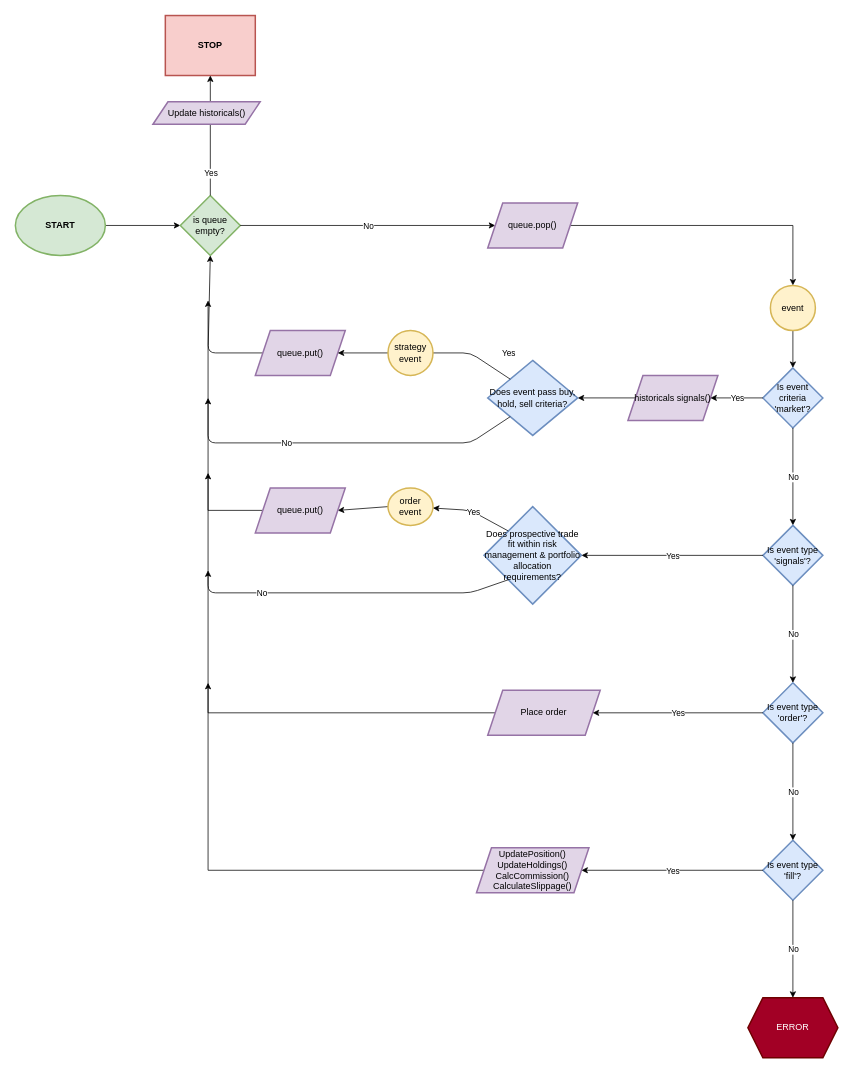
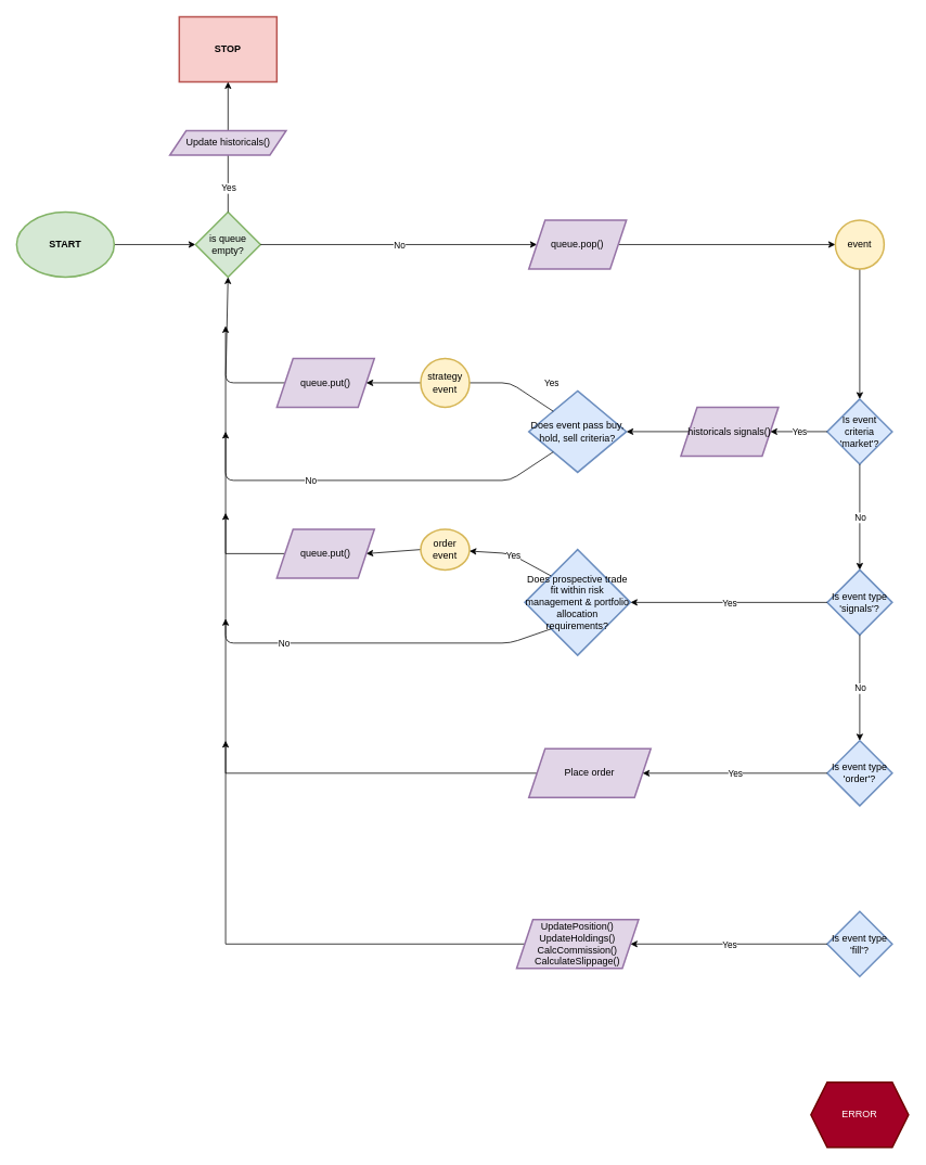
  <mxCell id="0" />
  <mxCell id="1" parent="0" />
  <mxCell id="2" value="" style="edgeStyle=orthogonalEdgeStyle;rounded=0;orthogonalLoop=1;jettySize=auto;html=1;" parent="1" source="3" target="4" edge="1"><mxGeometry relative="1" as="geometry" /></mxCell>
  <mxCell id="3" value="&lt;b&gt;START&lt;/b&gt;&lt;span style=&quot;color: rgba(0 , 0 , 0 , 0) ; font-family: monospace ; font-size: 0px&quot;&gt;%3CmxGraphModel%3E%3Croot%3E%3CmxCell%20id%3D%220%22%2F%3E%3CmxCell%20id%3D%221%22%20parent%3D%220%22%2F%3E%3CmxCell%20id%3D%222%22%20value%3D%22%22%20style%3D%22ellipse%3BwhiteSpace%3Dwrap%3Bhtml%3D1%3BstrokeWidth%3D2%3B%22%20vertex%3D%221%22%20parent%3D%221%22%3E%3CmxGeometry%20x%3D%22350%22%20y%3D%22370%22%20width%3D%22120%22%20height%3D%2280%22%20as%3D%22geometry%22%2F%3E%3C%2FmxCell%3E%3C%2Froot%3E%3C%2FmxGraphModel%3E&lt;/span&gt;&lt;span style=&quot;color: rgba(0 , 0 , 0 , 0) ; font-family: monospace ; font-size: 0px&quot;&gt;%3CmxGraphModel%3E%3Croot%3E%3CmxCell%20id%3D%220%22%2F%3E%3CmxCell%20id%3D%221%22%20parent%3D%220%22%2F%3E%3CmxCell%20id%3D%222%22%20value%3D%22%22%20style%3D%22ellipse%3BwhiteSpace%3Dwrap%3Bhtml%3D1%3BstrokeWidth%3D2%3B%22%20vertex%3D%221%22%20parent%3D%221%22%3E%3CmxGeometry%20x%3D%22350%22%20y%3D%22370%22%20width%3D%22120%22%20height%3D%2280%22%20as%3D%22geometry%22%2F%3E%3C%2FmxCell%3E%3C%2Froot%3E%3C%2FmxGraphModel%3E&lt;/span&gt;" style="ellipse;whiteSpace=wrap;html=1;strokeWidth=2;fillColor=#d5e8d4;strokeColor=#82b366;" parent="1" vertex="1"><mxGeometry x="20" y="260" width="120" height="80" as="geometry" /></mxCell>
  <mxCell id="4" value="is queue empty?" style="rhombus;whiteSpace=wrap;html=1;strokeColor=#82b366;strokeWidth=2;fillColor=#d5e8d4;" parent="1" vertex="1"><mxGeometry x="240" y="260" width="80" height="80" as="geometry" /></mxCell>
  <mxCell id="5" value="&lt;b&gt;STOP&lt;/b&gt;" style="whiteSpace=wrap;html=1;strokeColor=#b85450;strokeWidth=2;fillColor=#f8cecc;rounded=0;" parent="1" vertex="1"><mxGeometry x="220" y="20" width="120" height="80" as="geometry" /></mxCell>
  <mxCell id="6" value="" style="endArrow=classic;html=1;entryX=0.5;entryY=1;entryDx=0;entryDy=0;exitX=0.5;exitY=0;exitDx=0;exitDy=0;" parent="1" source="4" target="5" edge="1"><mxGeometry relative="1" as="geometry"><mxPoint x="280" y="240" as="sourcePoint" /><mxPoint x="347" y="480" as="targetPoint" /></mxGeometry></mxCell>
  <mxCell id="7" value="Yes" style="edgeLabel;resizable=0;html=1;align=center;verticalAlign=middle;" parent="6" connectable="0" vertex="1"><mxGeometry relative="1" as="geometry"><mxPoint y="50" as="offset" /></mxGeometry></mxCell>
  <mxCell id="8" value="" style="endArrow=classic;html=1;exitX=1;exitY=0.5;exitDx=0;exitDy=0;entryX=0;entryY=0.5;entryDx=0;entryDy=0;" parent="1" source="4" target="11" edge="1"><mxGeometry relative="1" as="geometry"><mxPoint x="247" y="480" as="sourcePoint" /><mxPoint x="347" y="480" as="targetPoint" /></mxGeometry></mxCell>
  <mxCell id="9" value="No" style="edgeLabel;resizable=0;html=1;align=center;verticalAlign=middle;" parent="8" connectable="0" vertex="1"><mxGeometry relative="1" as="geometry" /></mxCell>
  <mxCell id="10" value="" style="edgeStyle=orthogonalEdgeStyle;rounded=0;orthogonalLoop=1;jettySize=auto;html=1;" parent="1" source="11" target="13" edge="1"><mxGeometry relative="1" as="geometry" /></mxCell>
  <mxCell id="11" value="queue.pop()" style="shape=parallelogram;perimeter=parallelogramPerimeter;whiteSpace=wrap;html=1;fixedSize=1;strokeWidth=2;fillColor=#e1d5e7;strokeColor=#9673a6;" parent="1" vertex="1"><mxGeometry x="650" y="270" width="120" height="60" as="geometry" /></mxCell>
  <mxCell id="12" value="" style="edgeStyle=orthogonalEdgeStyle;rounded=0;orthogonalLoop=1;jettySize=auto;html=1;" parent="1" source="13" target="14" edge="1"><mxGeometry relative="1" as="geometry" /></mxCell>
- <mxCell id="13" value="event" style="ellipse;whiteSpace=wrap;html=1;strokeColor=#d6b656;strokeWidth=2;fillColor=#fff2cc;" parent="1" vertex="1"><mxGeometry x="1027" y="380" width="60" height="60" as="geometry" /></mxCell>
+ <mxCell id="13" value="event" style="ellipse;whiteSpace=wrap;html=1;strokeColor=#d6b656;strokeWidth=2;fillColor=#fff2cc;" parent="1" vertex="1"><mxGeometry x="1027" y="270" width="60" height="60" as="geometry" /></mxCell>
  <mxCell id="14" value="Is event criteria 'market'?" style="rhombus;whiteSpace=wrap;html=1;strokeColor=#6c8ebf;strokeWidth=2;fillColor=#dae8fc;" parent="1" vertex="1"><mxGeometry x="1017" y="490" width="80" height="80" as="geometry" /></mxCell>
  <mxCell id="15" value="" style="edgeStyle=orthogonalEdgeStyle;rounded=0;orthogonalLoop=1;jettySize=auto;html=1;" parent="1" source="16" target="17" edge="1"><mxGeometry relative="1" as="geometry" /></mxCell>
  <mxCell id="16" value="historicals signals()" style="shape=parallelogram;perimeter=parallelogramPerimeter;whiteSpace=wrap;html=1;fixedSize=1;strokeColor=#9673a6;strokeWidth=2;fillColor=#e1d5e7;" parent="1" vertex="1"><mxGeometry x="837" y="500" width="120" height="60" as="geometry" /></mxCell>
  <mxCell id="17" value="Does event pass buy, hold, sell criteria?" style="rhombus;whiteSpace=wrap;html=1;strokeColor=#6c8ebf;strokeWidth=2;fillColor=#dae8fc;" parent="1" vertex="1"><mxGeometry x="650" y="480" width="120" height="100" as="geometry" /></mxCell>
  <mxCell id="18" value="" style="endArrow=classic;html=1;exitX=0;exitY=0.5;exitDx=0;exitDy=0;entryX=0.5;entryY=1;entryDx=0;entryDy=0;" parent="1" source="21" target="4" edge="1"><mxGeometry relative="1" as="geometry"><mxPoint x="387" y="450" as="sourcePoint" /><mxPoint x="37" y="470" as="targetPoint" /><Array as="points"><mxPoint x="277" y="470" /></Array></mxGeometry></mxCell>
  <mxCell id="19" value="" style="endArrow=classic;html=1;exitX=0;exitY=1;exitDx=0;exitDy=0;" parent="1" source="17" edge="1"><mxGeometry relative="1" as="geometry"><mxPoint x="637" y="490" as="sourcePoint" /><mxPoint x="277" y="400" as="targetPoint" /><Array as="points"><mxPoint x="627" y="590" /><mxPoint x="277" y="590" /></Array></mxGeometry></mxCell>
  <mxCell id="20" value="No" style="edgeLabel;resizable=0;html=1;align=center;verticalAlign=middle;" parent="19" connectable="0" vertex="1"><mxGeometry relative="1" as="geometry"><mxPoint x="-7" as="offset" /></mxGeometry></mxCell>
  <mxCell id="21" value="queue.put()" style="shape=parallelogram;perimeter=parallelogramPerimeter;whiteSpace=wrap;html=1;fixedSize=1;strokeWidth=2;fillColor=#e1d5e7;strokeColor=#9673a6;" parent="1" vertex="1"><mxGeometry x="340" y="440" width="120" height="60" as="geometry" /></mxCell>
  <mxCell id="22" value="" style="endArrow=classic;html=1;exitX=0;exitY=0;exitDx=0;exitDy=0;entryX=1;entryY=0.5;entryDx=0;entryDy=0;" parent="1" source="17" target="21" edge="1"><mxGeometry relative="1" as="geometry"><mxPoint x="530" y="505" as="sourcePoint" /><mxPoint x="37" y="470" as="targetPoint" /><Array as="points"><mxPoint x="627" y="470" /></Array></mxGeometry></mxCell>
  <mxCell id="23" value="Yes" style="edgeLabel;resizable=0;html=1;align=center;verticalAlign=middle;" parent="22" connectable="0" vertex="1"><mxGeometry relative="1" as="geometry"><mxPoint x="107.07" as="offset" /></mxGeometry></mxCell>
  <mxCell id="24" value="strategy event" style="ellipse;whiteSpace=wrap;html=1;strokeColor=#d6b656;strokeWidth=2;fillColor=#fff2cc;" parent="1" vertex="1"><mxGeometry x="517" y="440" width="60" height="60" as="geometry" /></mxCell>
  <mxCell id="25" value="" style="endArrow=classic;html=1;exitX=0;exitY=0.5;exitDx=0;exitDy=0;entryX=1;entryY=0.5;entryDx=0;entryDy=0;" parent="1" source="14" target="16" edge="1"><mxGeometry relative="1" as="geometry"><mxPoint x="887" y="550" as="sourcePoint" /><mxPoint x="987" y="550" as="targetPoint" /></mxGeometry></mxCell>
  <mxCell id="26" value="Yes" style="edgeLabel;resizable=0;html=1;align=center;verticalAlign=middle;" parent="25" connectable="0" vertex="1"><mxGeometry relative="1" as="geometry" /></mxCell>
  <mxCell id="27" value="" style="endArrow=classic;html=1;exitX=0.5;exitY=1;exitDx=0;exitDy=0;entryX=0.5;entryY=0;entryDx=0;entryDy=0;" parent="1" source="14" target="29" edge="1"><mxGeometry relative="1" as="geometry"><mxPoint x="927" y="550" as="sourcePoint" /><mxPoint x="1057" y="610" as="targetPoint" /></mxGeometry></mxCell>
  <mxCell id="28" value="No" style="edgeLabel;resizable=0;html=1;align=center;verticalAlign=middle;" parent="27" connectable="0" vertex="1"><mxGeometry relative="1" as="geometry" /></mxCell>
  <mxCell id="29" value="Is event type 'signals'?" style="rhombus;whiteSpace=wrap;html=1;strokeColor=#6c8ebf;strokeWidth=2;fillColor=#dae8fc;" parent="1" vertex="1"><mxGeometry x="1017" y="700" width="80" height="80" as="geometry" /></mxCell>
  <mxCell id="30" value="Is event type 'order'?" style="rhombus;whiteSpace=wrap;html=1;strokeColor=#6c8ebf;strokeWidth=2;fillColor=#dae8fc;" parent="1" vertex="1"><mxGeometry x="1017" y="910" width="80" height="80" as="geometry" /></mxCell>
  <mxCell id="31" value="Is event type 'fill'?" style="rhombus;whiteSpace=wrap;html=1;strokeColor=#6c8ebf;strokeWidth=2;fillColor=#dae8fc;" parent="1" vertex="1"><mxGeometry x="1017" y="1120" width="80" height="80" as="geometry" /></mxCell>
  <mxCell id="32" value="" style="endArrow=classic;html=1;exitX=0.5;exitY=1;exitDx=0;exitDy=0;entryX=0.5;entryY=0;entryDx=0;entryDy=0;" parent="1" source="29" target="30" edge="1"><mxGeometry relative="1" as="geometry"><mxPoint x="1087" y="800" as="sourcePoint" /><mxPoint x="1047" y="820" as="targetPoint" /></mxGeometry></mxCell>
  <mxCell id="33" value="No" style="edgeLabel;resizable=0;html=1;align=center;verticalAlign=middle;" parent="32" connectable="0" vertex="1"><mxGeometry relative="1" as="geometry" /></mxCell>
- <mxCell id="34" value="" style="endArrow=classic;html=1;exitX=0.5;exitY=1;exitDx=0;exitDy=0;entryX=0.5;entryY=0;entryDx=0;entryDy=0;" parent="1" source="30" target="31" edge="1"><mxGeometry relative="1" as="geometry"><mxPoint x="1117" y="1050" as="sourcePoint" /><mxPoint x="1117" y="1110" as="targetPoint" /></mxGeometry></mxCell>
- <mxCell id="35" value="No" style="edgeLabel;resizable=0;html=1;align=center;verticalAlign=middle;" parent="34" connectable="0" vertex="1"><mxGeometry relative="1" as="geometry" /></mxCell>
- <mxCell id="36" value="" style="endArrow=classic;html=1;entryX=0.5;entryY=0;entryDx=0;entryDy=0;exitX=0.5;exitY=1;exitDx=0;exitDy=0;" parent="1" source="31" target="38" edge="1"><mxGeometry relative="1" as="geometry"><mxPoint x="1067" y="1220" as="sourcePoint" /><mxPoint x="1056.58" y="1260" as="targetPoint" /></mxGeometry></mxCell>
- <mxCell id="37" value="No" style="edgeLabel;resizable=0;html=1;align=center;verticalAlign=middle;" parent="36" connectable="0" vertex="1"><mxGeometry relative="1" as="geometry" /></mxCell>
  <mxCell id="38" value="ERROR" style="shape=hexagon;perimeter=hexagonPerimeter2;whiteSpace=wrap;html=1;fixedSize=1;strokeWidth=2;fillColor=#a20025;strokeColor=#6F0000;fontColor=#ffffff;" parent="1" vertex="1"><mxGeometry x="997" y="1330" width="120" height="80" as="geometry" /></mxCell>
  <mxCell id="39" value="" style="endArrow=classic;html=1;exitX=0;exitY=0.5;exitDx=0;exitDy=0;entryX=1;entryY=0.5;entryDx=0;entryDy=0;" parent="1" source="29" target="41" edge="1"><mxGeometry relative="1" as="geometry"><mxPoint x="987" y="540" as="sourcePoint" /><mxPoint x="927" y="740" as="targetPoint" /></mxGeometry></mxCell>
  <mxCell id="40" value="Yes" style="edgeLabel;resizable=0;html=1;align=center;verticalAlign=middle;" parent="39" connectable="0" vertex="1"><mxGeometry relative="1" as="geometry" /></mxCell>
  <mxCell id="41" value="&lt;span&gt;Does prospective trade fit within risk management &amp;amp; portfolio allocation requirements?&lt;/span&gt;" style="rhombus;whiteSpace=wrap;html=1;strokeWidth=2;fillColor=#dae8fc;strokeColor=#6c8ebf;" parent="1" vertex="1"><mxGeometry x="645" y="675" width="130" height="130" as="geometry" /></mxCell>
  <mxCell id="42" value="" style="endArrow=classic;html=1;exitX=0;exitY=1;exitDx=0;exitDy=0;" parent="1" source="41" edge="1"><mxGeometry relative="1" as="geometry"><mxPoint x="427" y="750" as="sourcePoint" /><mxPoint x="277" y="530" as="targetPoint" /><Array as="points"><mxPoint x="627" y="790" /><mxPoint x="277" y="790" /></Array></mxGeometry></mxCell>
  <mxCell id="43" value="No" style="edgeLabel;resizable=0;html=1;align=center;verticalAlign=middle;" parent="42" connectable="0" vertex="1"><mxGeometry relative="1" as="geometry" /></mxCell>
  <mxCell id="44" value="" style="endArrow=classic;html=1;exitX=0;exitY=0.5;exitDx=0;exitDy=0;entryX=1;entryY=0.5;entryDx=0;entryDy=0;" parent="1" source="47" target="46" edge="1"><mxGeometry relative="1" as="geometry"><mxPoint x="782.5" y="782.5" as="sourcePoint" /><mxPoint x="507" y="680" as="targetPoint" /></mxGeometry></mxCell>
  <mxCell id="45" value="" style="edgeStyle=orthogonalEdgeStyle;rounded=0;orthogonalLoop=1;jettySize=auto;html=1;" parent="1" source="46" edge="1"><mxGeometry relative="1" as="geometry"><mxPoint x="277" y="630" as="targetPoint" /><Array as="points"><mxPoint x="277" y="680" /></Array></mxGeometry></mxCell>
  <mxCell id="46" value="queue.put()" style="shape=parallelogram;perimeter=parallelogramPerimeter;whiteSpace=wrap;html=1;fixedSize=1;strokeWidth=2;fillColor=#e1d5e7;strokeColor=#9673a6;" parent="1" vertex="1"><mxGeometry x="340" y="650" width="120" height="60" as="geometry" /></mxCell>
  <mxCell id="47" value="order&lt;br&gt;event" style="ellipse;whiteSpace=wrap;html=1;strokeColor=#d6b656;strokeWidth=2;fillColor=#fff2cc;" parent="1" vertex="1"><mxGeometry x="517" y="650" width="60" height="50" as="geometry" /></mxCell>
  <mxCell id="48" value="" style="endArrow=classic;html=1;exitX=0;exitY=0;exitDx=0;exitDy=0;" parent="1" source="41" target="47" edge="1"><mxGeometry relative="1" as="geometry"><mxPoint x="802.5" y="707.5" as="sourcePoint" /><mxPoint x="537" y="680" as="targetPoint" /><Array as="points"><mxPoint x="627" y="680" /></Array></mxGeometry></mxCell>
  <mxCell id="49" value="Yes" style="edgeLabel;resizable=0;html=1;align=center;verticalAlign=middle;" parent="48" connectable="0" vertex="1"><mxGeometry relative="1" as="geometry" /></mxCell>
  <mxCell id="50" value="" style="edgeStyle=orthogonalEdgeStyle;rounded=0;orthogonalLoop=1;jettySize=auto;html=1;" parent="1" source="51" edge="1"><mxGeometry relative="1" as="geometry"><mxPoint x="277" y="760" as="targetPoint" /><Array as="points"><mxPoint x="277" y="950" /></Array></mxGeometry></mxCell>
  <mxCell id="51" value="Place order" style="shape=parallelogram;perimeter=parallelogramPerimeter;whiteSpace=wrap;html=1;fixedSize=1;strokeColor=#9673a6;strokeWidth=2;fillColor=#e1d5e7;" parent="1" vertex="1"><mxGeometry x="650" y="920" width="150" height="60" as="geometry" /></mxCell>
  <mxCell id="52" value="" style="endArrow=classic;html=1;exitX=0;exitY=0.5;exitDx=0;exitDy=0;entryX=1;entryY=0.5;entryDx=0;entryDy=0;" parent="1" source="30" target="51" edge="1"><mxGeometry relative="1" as="geometry"><mxPoint x="987" y="750" as="sourcePoint" /><mxPoint x="785" y="750" as="targetPoint" /></mxGeometry></mxCell>
  <mxCell id="53" value="Yes" style="edgeLabel;resizable=0;html=1;align=center;verticalAlign=middle;" parent="52" connectable="0" vertex="1"><mxGeometry relative="1" as="geometry" /></mxCell>
  <mxCell id="54" value="" style="endArrow=classic;html=1;exitX=0;exitY=0.5;exitDx=0;exitDy=0;entryX=1;entryY=0.5;entryDx=0;entryDy=0;" parent="1" source="31" target="57" edge="1"><mxGeometry relative="1" as="geometry"><mxPoint x="987" y="960" as="sourcePoint" /><mxPoint x="770" y="960" as="targetPoint" /></mxGeometry></mxCell>
  <mxCell id="55" value="Yes" style="edgeLabel;resizable=0;html=1;align=center;verticalAlign=middle;" parent="54" connectable="0" vertex="1"><mxGeometry relative="1" as="geometry" /></mxCell>
  <mxCell id="56" value="" style="edgeStyle=orthogonalEdgeStyle;rounded=0;orthogonalLoop=1;jettySize=auto;html=1;" parent="1" source="57" edge="1"><mxGeometry relative="1" as="geometry"><mxPoint x="277" y="910" as="targetPoint" /><Array as="points"><mxPoint x="277" y="1160" /></Array></mxGeometry></mxCell>
  <mxCell id="57" value="UpdatePosition()&lt;br&gt;UpdateHoldings()&lt;br&gt;CalcCommission()&lt;br&gt;CalculateSlippage()" style="shape=parallelogram;perimeter=parallelogramPerimeter;whiteSpace=wrap;html=1;fixedSize=1;strokeWidth=2;fillColor=#e1d5e7;strokeColor=#9673a6;" parent="1" vertex="1"><mxGeometry x="635" y="1130" width="150" height="60" as="geometry" /></mxCell>
- <mxCell id="58" value="&lt;span style=&quot;text-align: left&quot;&gt;Update historicals()&lt;/span&gt;" style="shape=parallelogram;perimeter=parallelogramPerimeter;whiteSpace=wrap;html=1;fixedSize=1;strokeWidth=2;fillColor=#e1d5e7;strokeColor=#9673a6;" vertex="1" parent="1"><mxGeometry x="203.5" y="135" width="143" height="30" as="geometry" /></mxCell>
+ <mxCell id="58" value="&lt;span style=&quot;text-align: left&quot;&gt;Update historicals()&lt;/span&gt;" style="shape=parallelogram;perimeter=parallelogramPerimeter;whiteSpace=wrap;html=1;fixedSize=1;strokeWidth=2;fillColor=#e1d5e7;strokeColor=#9673a6;" vertex="1" parent="1"><mxGeometry x="208.5" y="160" width="143" height="30" as="geometry" /></mxCell>
